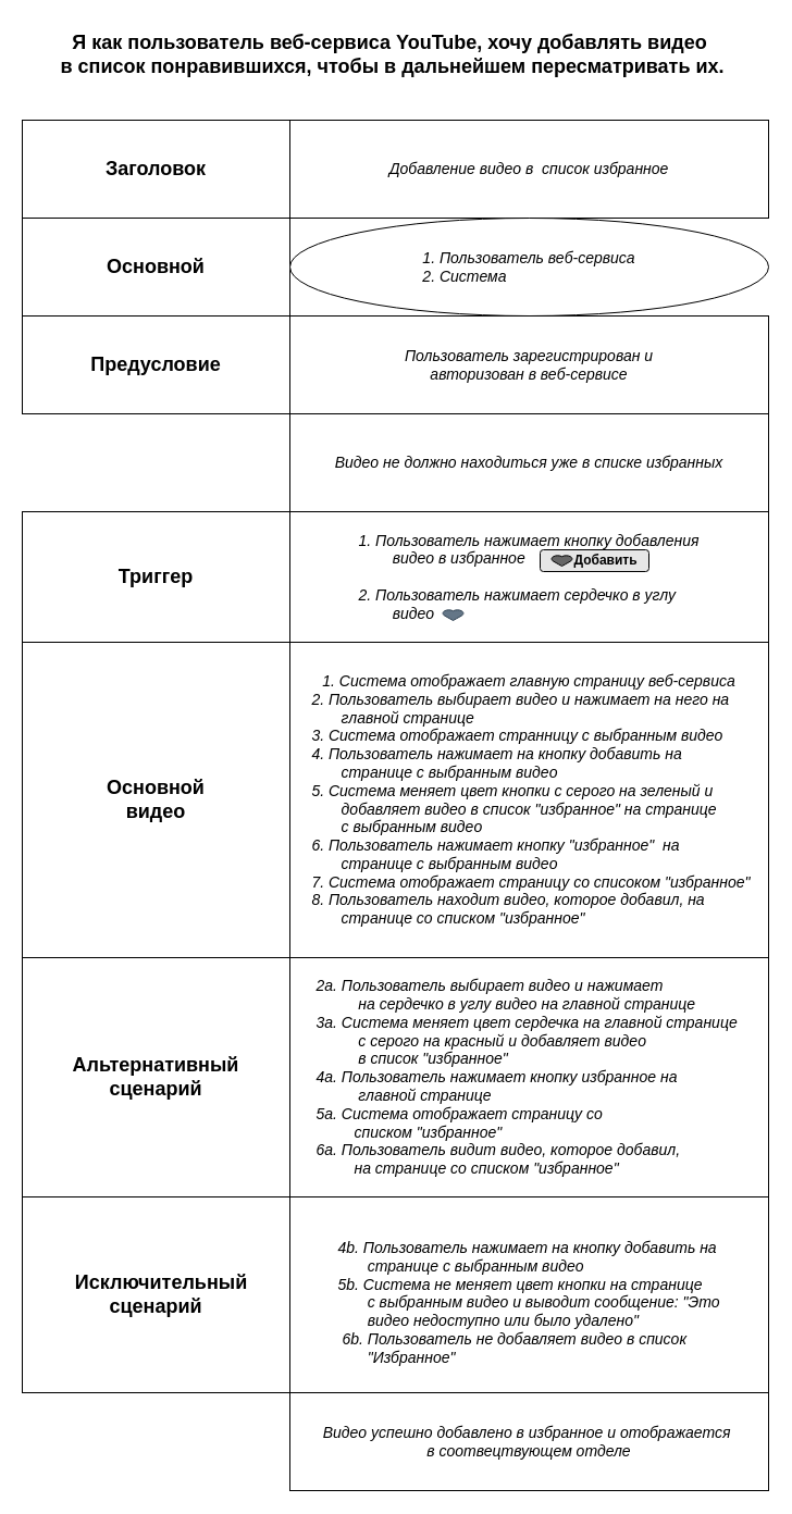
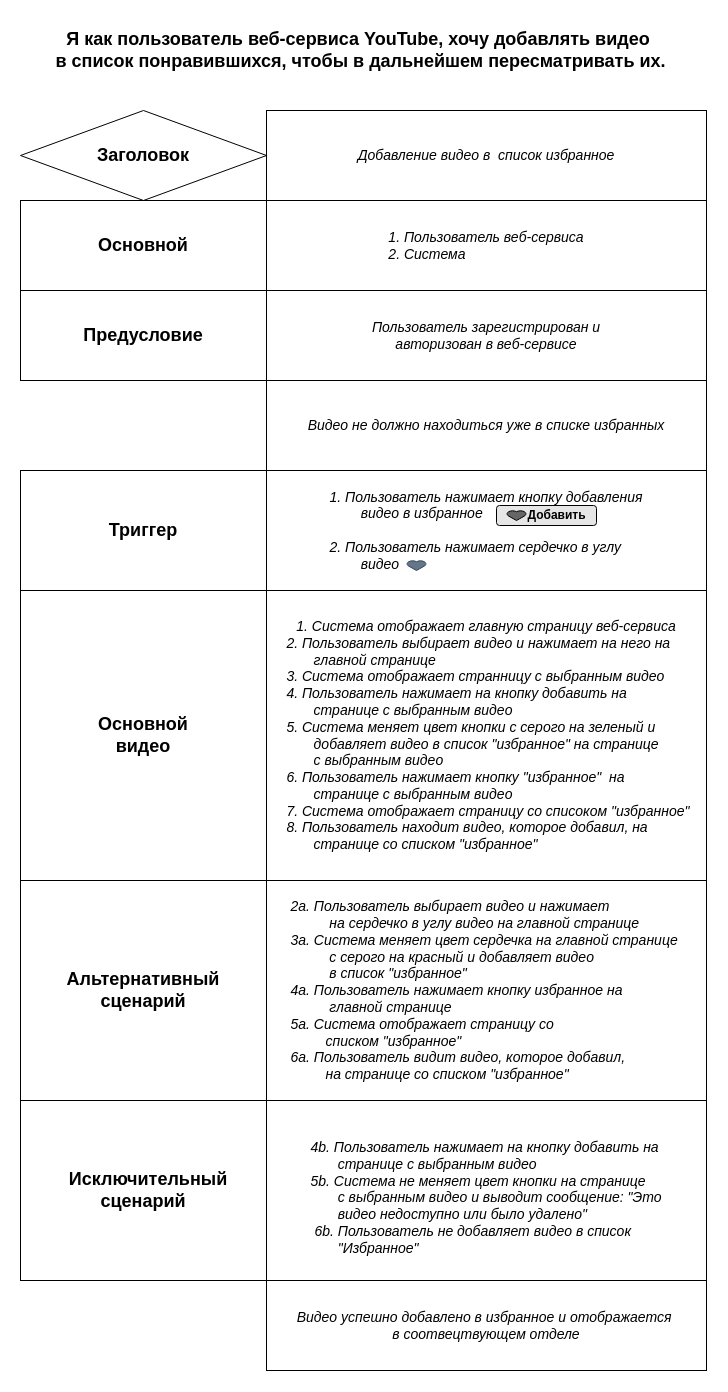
  <mxCell id="0" />
  <mxCell id="1" parent="0" />
- <mxCell id="2" value="&lt;b&gt;&lt;font style=&quot;font-size: 18px;&quot;&gt;Заголовок&lt;/font&gt;&lt;/b&gt;" style="rounded=0;whiteSpace=wrap;html=1;" vertex="1" parent="1"><mxGeometry x="20" y="110" width="246" height="90" as="geometry" /></mxCell>
+ <mxCell id="2" value="&lt;b&gt;&lt;font style=&quot;font-size: 18px;&quot;&gt;Заголовок&lt;/font&gt;&lt;/b&gt;" style="rhombus;whiteSpace=wrap;html=1;" vertex="1" parent="1"><mxGeometry x="20" y="110" width="246" height="90" as="geometry" /></mxCell>
  <mxCell id="3" value="&lt;font style=&quot;font-size: 14px;&quot;&gt;&lt;i&gt;Добавление видео в&amp;nbsp; список избранное&lt;/i&gt;&lt;/font&gt;" style="rounded=0;whiteSpace=wrap;html=1;" vertex="1" parent="1"><mxGeometry x="266" y="110" width="440" height="90" as="geometry" /></mxCell>
  <mxCell id="4" value="&lt;b style=&quot;&quot;&gt;&lt;font style=&quot;font-size: 18px;&quot;&gt;Основной&lt;/font&gt;&lt;/b&gt;" style="rounded=0;whiteSpace=wrap;html=1;" vertex="1" parent="1"><mxGeometry x="20" y="200" width="246" height="90" as="geometry" /></mxCell>
  <mxCell id="5" value="&lt;b style=&quot;&quot;&gt;&lt;font style=&quot;font-size: 18px;&quot;&gt;Предусловие&lt;/font&gt;&lt;/b&gt;" style="rounded=0;whiteSpace=wrap;html=1;" vertex="1" parent="1"><mxGeometry x="20" y="290" width="246" height="90" as="geometry" /></mxCell>
  <mxCell id="6" value="&lt;b style=&quot;&quot;&gt;&lt;font style=&quot;font-size: 18px;&quot;&gt;Триггер&lt;/font&gt;&lt;/b&gt;" style="rounded=0;whiteSpace=wrap;html=1;" vertex="1" parent="1"><mxGeometry x="20" y="470" width="246" height="120" as="geometry" /></mxCell>
  <mxCell id="7" value="&lt;b style=&quot;&quot;&gt;&lt;font style=&quot;font-size: 18px;&quot;&gt;Основной&lt;/font&gt;&lt;/b&gt;&lt;div&gt;&lt;font style=&quot;font-size: 18px;&quot;&gt;&lt;b&gt;видео&lt;/b&gt;&lt;/font&gt;&lt;/div&gt;" style="rounded=0;whiteSpace=wrap;html=1;" vertex="1" parent="1"><mxGeometry x="20" y="590" width="246" height="290" as="geometry" /></mxCell>
  <mxCell id="8" value="&lt;b style=&quot;&quot;&gt;&lt;font style=&quot;font-size: 18px;&quot;&gt;Альтернативный&lt;/font&gt;&lt;/b&gt;&lt;div&gt;&lt;font style=&quot;font-size: 18px;&quot;&gt;&lt;b&gt;сценарий&lt;/b&gt;&lt;/font&gt;&lt;/div&gt;" style="rounded=0;whiteSpace=wrap;html=1;" vertex="1" parent="1"><mxGeometry x="20" y="880" width="246" height="220" as="geometry" /></mxCell>
- <mxCell id="9" value="&lt;span style=&quot;font-size: 14px;&quot;&gt;&lt;i&gt;1. Пользователь веб-сервиса&lt;/i&gt;&lt;/span&gt;&lt;div style=&quot;text-align: justify;&quot;&gt;&lt;span style=&quot;font-size: 14px;&quot;&gt;&lt;i&gt;2. Cистема&lt;/i&gt;&lt;/span&gt;&lt;/div&gt;" style="ellipse;whiteSpace=wrap;html=1;" vertex="1" parent="1"><mxGeometry x="266" y="200" width="440" height="90" as="geometry" /></mxCell>
+ <mxCell id="9" value="&lt;span style=&quot;font-size: 14px;&quot;&gt;&lt;i&gt;1. Пользователь веб-сервиса&lt;/i&gt;&lt;/span&gt;&lt;div style=&quot;text-align: justify;&quot;&gt;&lt;span style=&quot;font-size: 14px;&quot;&gt;&lt;i&gt;2. Cистема&lt;/i&gt;&lt;/span&gt;&lt;/div&gt;" style="rounded=0;whiteSpace=wrap;html=1;" vertex="1" parent="1"><mxGeometry x="266" y="200" width="440" height="90" as="geometry" /></mxCell>
  <mxCell id="10" value="&lt;i&gt;&lt;font style=&quot;font-size: 14px;&quot;&gt;&amp;nbsp;Пользователь зарегистрирован и&amp;nbsp;&lt;/font&gt;&lt;/i&gt;&lt;div&gt;&lt;i&gt;&lt;font style=&quot;font-size: 14px;&quot;&gt;авторизован в веб-сервисе&lt;/font&gt;&lt;/i&gt;&lt;/div&gt;" style="rounded=0;whiteSpace=wrap;html=1;" vertex="1" parent="1"><mxGeometry x="266" y="290" width="440" height="90" as="geometry" /></mxCell>
  <mxCell id="11" value="&lt;font style=&quot;font-size: 14px;&quot;&gt;&lt;i&gt;Видео не должно находиться уже в списке избранных&lt;/i&gt;&lt;/font&gt;" style="rounded=0;whiteSpace=wrap;html=1;" vertex="1" parent="1"><mxGeometry x="266" y="380" width="440" height="90" as="geometry" /></mxCell>
  <mxCell id="12" value="&lt;div style=&quot;text-align: justify;&quot;&gt;&lt;i style=&quot;font-size: 14px; background-color: initial;&quot;&gt;1. Пользователь нажимает кнопку добавления&lt;/i&gt;&lt;/div&gt;&lt;div style=&quot;text-align: justify;&quot;&gt;&lt;span style=&quot;font-size: 14px;&quot;&gt;&lt;i&gt;&amp;nbsp; &amp;nbsp; &amp;nbsp; &amp;nbsp; видео в избранное&lt;/i&gt;&lt;/span&gt;&lt;/div&gt;&lt;div style=&quot;text-align: justify;&quot;&gt;&lt;span style=&quot;font-size: 14px;&quot;&gt;&lt;i&gt;&lt;br&gt;&lt;/i&gt;&lt;/span&gt;&lt;/div&gt;&lt;div style=&quot;text-align: justify;&quot;&gt;&lt;span style=&quot;font-size: 14px;&quot;&gt;&lt;i&gt;2. Пользователь нажимает сердечко в углу&lt;/i&gt;&lt;/span&gt;&lt;/div&gt;&lt;div style=&quot;text-align: justify;&quot;&gt;&lt;span style=&quot;font-size: 14px;&quot;&gt;&lt;i&gt;&amp;nbsp; &amp;nbsp; &amp;nbsp; &amp;nbsp; видео&amp;nbsp; &amp;nbsp; &amp;nbsp; &amp;nbsp; &amp;nbsp;&amp;nbsp;&lt;/i&gt;&lt;/span&gt;&lt;/div&gt;" style="rounded=0;whiteSpace=wrap;html=1;" vertex="1" parent="1"><mxGeometry x="266" y="470" width="440" height="120" as="geometry" /></mxCell>
  <mxCell id="13" value="&lt;font style=&quot;font-size: 14px;&quot;&gt;&lt;i&gt;1. Система отображает главную страницу веб-сервиса&lt;/i&gt;&lt;/font&gt;&lt;div style=&quot;text-align: justify;&quot;&gt;&lt;i&gt;&lt;font style=&quot;&quot;&gt;&lt;span style=&quot;font-size: 14px;&quot;&gt;&amp;nbsp;&lt;/span&gt;&lt;font style=&quot;font-size: 14px;&quot;&gt;2. Пользователь выбирает видео и нажимает на него на&amp;nbsp;&lt;/font&gt;&lt;/font&gt;&lt;/i&gt;&lt;/div&gt;&lt;div style=&quot;text-align: justify;&quot;&gt;&lt;i&gt;&lt;font style=&quot;&quot;&gt;&lt;font style=&quot;font-size: 14px;&quot;&gt;&amp;nbsp; &amp;nbsp; &amp;nbsp; &amp;nbsp; главной странице&lt;/font&gt;&lt;/font&gt;&lt;/i&gt;&lt;/div&gt;&lt;div style=&quot;text-align: justify;&quot;&gt;&lt;i&gt;&lt;font style=&quot;font-size: 14px;&quot;&gt;&amp;nbsp;3. Система отображает странницу с выбранным видео&lt;/font&gt;&lt;/i&gt;&lt;/div&gt;&lt;div style=&quot;text-align: justify;&quot;&gt;&lt;i&gt;&lt;font style=&quot;font-size: 14px;&quot;&gt;&amp;nbsp;4. Пользователь нажимает на кнопку добавить на&amp;nbsp;&lt;/font&gt;&lt;/i&gt;&lt;/div&gt;&lt;div style=&quot;text-align: justify;&quot;&gt;&lt;i&gt;&lt;font style=&quot;font-size: 14px;&quot;&gt;&amp;nbsp; &amp;nbsp; &amp;nbsp; &amp;nbsp; странице с выбранным видео&lt;/font&gt;&lt;/i&gt;&lt;/div&gt;&lt;div style=&quot;text-align: justify;&quot;&gt;&lt;i&gt;&lt;font style=&quot;font-size: 14px;&quot;&gt;&amp;nbsp;5. Система меняет цвет кнопки с серого на зеленый и&lt;/font&gt;&lt;/i&gt;&lt;/div&gt;&lt;div style=&quot;text-align: justify;&quot;&gt;&lt;i&gt;&lt;font style=&quot;font-size: 14px;&quot;&gt;&amp;nbsp; &amp;nbsp; &amp;nbsp; &amp;nbsp; добавляет видео в список &quot;избранное&quot; на странице&lt;/font&gt;&lt;/i&gt;&lt;/div&gt;&lt;div style=&quot;text-align: justify;&quot;&gt;&lt;i&gt;&lt;font style=&quot;font-size: 14px;&quot;&gt;&amp;nbsp; &amp;nbsp; &amp;nbsp; &amp;nbsp; с выбранным видео&lt;/font&gt;&lt;/i&gt;&lt;/div&gt;&lt;div style=&quot;text-align: justify;&quot;&gt;&lt;i&gt;&lt;font style=&quot;font-size: 14px;&quot;&gt;&amp;nbsp;6. Пользователь нажимает кнопку &quot;избранное&quot;&amp;nbsp; на&amp;nbsp;&lt;/font&gt;&lt;/i&gt;&lt;/div&gt;&lt;div style=&quot;text-align: justify;&quot;&gt;&lt;i&gt;&lt;font style=&quot;font-size: 14px;&quot;&gt;&amp;nbsp; &amp;nbsp; &amp;nbsp; &amp;nbsp; странице с выбранным видео&lt;/font&gt;&lt;/i&gt;&lt;/div&gt;&lt;div style=&quot;text-align: justify;&quot;&gt;&lt;i&gt;&lt;font style=&quot;font-size: 14px;&quot;&gt;&amp;nbsp;7. Система отображает страницу со списоком &quot;избранное&quot;&lt;/font&gt;&lt;/i&gt;&lt;/div&gt;&lt;div style=&quot;text-align: justify;&quot;&gt;&lt;i&gt;&lt;font style=&quot;font-size: 14px;&quot;&gt;&amp;nbsp;8. Пользователь находит видео, которое добавил, на&amp;nbsp;&lt;/font&gt;&lt;/i&gt;&lt;/div&gt;&lt;div style=&quot;text-align: justify;&quot;&gt;&lt;i&gt;&lt;font style=&quot;font-size: 14px;&quot;&gt;&amp;nbsp; &amp;nbsp; &amp;nbsp; &amp;nbsp; странице со списком&amp;nbsp;&lt;/font&gt;&lt;/i&gt;&lt;i style=&quot;background-color: initial;&quot;&gt;&lt;font style=&quot;font-size: 14px;&quot;&gt;&quot;избранное&quot;&lt;/font&gt;&lt;/i&gt;&lt;/div&gt;" style="rounded=0;whiteSpace=wrap;html=1;align=center;" vertex="1" parent="1"><mxGeometry x="266" y="590" width="440" height="290" as="geometry" /></mxCell>
  <mxCell id="14" value="&lt;i&gt;&lt;font style=&quot;font-size: 14px;&quot;&gt;Видео успешно добавлено в избранное и отображается&amp;nbsp;&lt;/font&gt;&lt;/i&gt;&lt;div&gt;&lt;i&gt;&lt;font style=&quot;font-size: 14px;&quot;&gt;в соотвецтвующем отделе&lt;/font&gt;&lt;/i&gt;&lt;/div&gt;" style="rounded=0;whiteSpace=wrap;html=1;" vertex="1" parent="1"><mxGeometry x="266" y="1280" width="440" height="90" as="geometry" /></mxCell>
  <mxCell id="15" value="&lt;div style=&quot;text-align: justify;&quot;&gt;&lt;i&gt;&lt;font style=&quot;&quot;&gt;&lt;font style=&quot;font-size: 14px;&quot;&gt;2a. Пользователь выбирает видео и нажимает&amp;nbsp;&lt;/font&gt;&lt;/font&gt;&lt;/i&gt;&lt;/div&gt;&lt;div style=&quot;text-align: justify;&quot;&gt;&lt;i&gt;&lt;font style=&quot;&quot;&gt;&lt;font style=&quot;font-size: 14px;&quot;&gt;&amp;nbsp; &amp;nbsp; &amp;nbsp; &amp;nbsp; &amp;nbsp; на сердечко в углу видео на главной странице&lt;/font&gt;&lt;/font&gt;&lt;/i&gt;&lt;/div&gt;&lt;div style=&quot;text-align: justify;&quot;&gt;&lt;i&gt;&lt;font style=&quot;font-size: 14px;&quot;&gt;3a. Система меняет цвет сердечка на главной странице&amp;nbsp;&lt;/font&gt;&lt;/i&gt;&lt;/div&gt;&lt;div style=&quot;text-align: justify;&quot;&gt;&lt;i style=&quot;background-color: initial;&quot;&gt;&lt;font style=&quot;font-size: 14px;&quot;&gt;&amp;nbsp; &amp;nbsp; &amp;nbsp; &amp;nbsp; &amp;nbsp; с серого на красный и добавляет видео&amp;nbsp;&lt;/font&gt;&lt;/i&gt;&lt;/div&gt;&lt;div style=&quot;text-align: justify;&quot;&gt;&lt;i style=&quot;background-color: initial;&quot;&gt;&lt;font style=&quot;font-size: 14px;&quot;&gt;&amp;nbsp; &amp;nbsp; &amp;nbsp; &amp;nbsp; &amp;nbsp; в список&amp;nbsp;&lt;/font&gt;&lt;/i&gt;&lt;i style=&quot;background-color: initial;&quot;&gt;&lt;font style=&quot;font-size: 14px;&quot;&gt;&quot;избранное&quot;&amp;nbsp;&lt;/font&gt;&lt;/i&gt;&lt;i style=&quot;background-color: initial;&quot;&gt;&lt;font style=&quot;font-size: 14px;&quot;&gt;&amp;nbsp;&amp;nbsp;&lt;/font&gt;&lt;/i&gt;&lt;/div&gt;&lt;div style=&quot;text-align: justify;&quot;&gt;&lt;i&gt;&lt;font style=&quot;font-size: 14px;&quot;&gt;4a. Пользователь нажимает кнопку избранное на&amp;nbsp;&lt;/font&gt;&lt;/i&gt;&lt;/div&gt;&lt;div style=&quot;text-align: justify;&quot;&gt;&lt;i&gt;&lt;font style=&quot;font-size: 14px;&quot;&gt;&amp;nbsp; &amp;nbsp; &amp;nbsp; &amp;nbsp; &amp;nbsp; главной странице&lt;/font&gt;&lt;/i&gt;&lt;/div&gt;&lt;div style=&quot;text-align: justify;&quot;&gt;&lt;i&gt;&lt;font style=&quot;font-size: 14px;&quot;&gt;5a. Система отображает страницу со&lt;/font&gt;&lt;/i&gt;&lt;/div&gt;&lt;div style=&quot;text-align: justify;&quot;&gt;&lt;i&gt;&lt;font style=&quot;font-size: 14px;&quot;&gt;&amp;nbsp; &amp;nbsp; &amp;nbsp; &amp;nbsp; &amp;nbsp;списком &quot;избранное&quot;&lt;/font&gt;&lt;/i&gt;&lt;/div&gt;&lt;div style=&quot;text-align: justify;&quot;&gt;&lt;i&gt;&lt;font style=&quot;font-size: 14px;&quot;&gt;6a. Пользователь видит видео, которое добавил,&lt;/font&gt;&lt;/i&gt;&lt;/div&gt;&lt;div style=&quot;text-align: justify;&quot;&gt;&lt;i&gt;&lt;font style=&quot;font-size: 14px;&quot;&gt;&amp;nbsp; &amp;nbsp; &amp;nbsp; &amp;nbsp; &amp;nbsp;на странице со списком&amp;nbsp;&lt;/font&gt;&lt;/i&gt;&lt;i style=&quot;background-color: initial;&quot;&gt;&lt;font style=&quot;font-size: 14px;&quot;&gt;&quot;избранное&quot;&lt;/font&gt;&lt;/i&gt;&lt;/div&gt;" style="rounded=0;whiteSpace=wrap;html=1;align=center;" vertex="1" parent="1"><mxGeometry x="266" y="880" width="440" height="220" as="geometry" /></mxCell>
  <mxCell id="16" value="" style="verticalLabelPosition=bottom;verticalAlign=top;html=1;shape=mxgraph.basic.heart;fillColor=#647687;strokeColor=#314354;fontColor=#ffffff;" vertex="1" parent="1"><mxGeometry x="406" y="560" width="20" height="10" as="geometry" /></mxCell>
  <mxCell id="17" value="" style="rounded=1;whiteSpace=wrap;html=1;fillColor=#E6E6E6;" vertex="1" parent="1"><mxGeometry x="496" y="505" width="100" height="20" as="geometry" /></mxCell>
  <mxCell id="18" value="" style="verticalLabelPosition=bottom;verticalAlign=top;html=1;shape=mxgraph.basic.heart;fillColor=#666666;" vertex="1" parent="1"><mxGeometry x="506" y="510" width="20" height="10" as="geometry" /></mxCell>
  <mxCell id="19" value="&lt;b&gt;Добавить&lt;/b&gt;" style="text;html=1;align=center;verticalAlign=middle;resizable=0;points=[];autosize=1;strokeColor=none;fillColor=none;" vertex="1" parent="1"><mxGeometry x="516" y="500" width="80" height="30" as="geometry" /></mxCell>
  <mxCell id="20" value="&lt;span style=&quot;font-size: 18px;&quot;&gt;&lt;b&gt;&amp;nbsp; Исключительный&lt;/b&gt;&lt;/span&gt;&lt;div&gt;&lt;span style=&quot;font-size: 18px;&quot;&gt;&lt;b&gt;сценарий&lt;/b&gt;&lt;/span&gt;&lt;/div&gt;" style="rounded=0;whiteSpace=wrap;html=1;" vertex="1" parent="1"><mxGeometry x="20" y="1100" width="246" height="180" as="geometry" /></mxCell>
  <mxCell id="21" value="&lt;br&gt;&lt;div style=&quot;text-align: justify;&quot;&gt;&lt;i&gt;&lt;font style=&quot;font-size: 14px;&quot;&gt;&amp;nbsp;4b. Пользователь нажимает на кнопку добавить на&amp;nbsp;&lt;/font&gt;&lt;/i&gt;&lt;/div&gt;&lt;div style=&quot;text-align: justify;&quot;&gt;&lt;i&gt;&lt;font style=&quot;font-size: 14px;&quot;&gt;&amp;nbsp; &amp;nbsp; &amp;nbsp; &amp;nbsp; странице с выбранным видео&lt;/font&gt;&lt;/i&gt;&lt;/div&gt;&lt;div style=&quot;text-align: justify;&quot;&gt;&lt;i&gt;&lt;font style=&quot;font-size: 14px;&quot;&gt;&amp;nbsp;5b. Система не меняет цвет кнопки на странице&lt;/font&gt;&lt;/i&gt;&lt;/div&gt;&lt;div style=&quot;text-align: justify;&quot;&gt;&lt;i&gt;&lt;font style=&quot;font-size: 14px;&quot;&gt;&amp;nbsp; &amp;nbsp; &amp;nbsp; &amp;nbsp; с выбранным видео и выводит сообщение: &quot;Это&amp;nbsp;&lt;/font&gt;&lt;/i&gt;&lt;/div&gt;&lt;div style=&quot;text-align: justify;&quot;&gt;&lt;i&gt;&lt;font style=&quot;font-size: 14px;&quot;&gt;&amp;nbsp; &amp;nbsp; &amp;nbsp; &amp;nbsp; видео недоступно&lt;/font&gt;&lt;/i&gt;&lt;i style=&quot;background-color: initial;&quot;&gt;&lt;font style=&quot;font-size: 14px;&quot;&gt;&amp;nbsp;или было удалено&quot;&lt;/font&gt;&lt;/i&gt;&lt;/div&gt;&lt;div style=&quot;text-align: justify;&quot;&gt;&lt;i&gt;&lt;font style=&quot;font-size: 14px;&quot;&gt;&amp;nbsp; 6b. Пользователь не добавляет видео в список&amp;nbsp;&lt;/font&gt;&lt;/i&gt;&lt;/div&gt;&lt;div style=&quot;text-align: justify;&quot;&gt;&lt;i&gt;&lt;font style=&quot;font-size: 14px;&quot;&gt;&amp;nbsp; &amp;nbsp; &amp;nbsp; &amp;nbsp; &quot;Избранное&quot;&lt;/font&gt;&lt;/i&gt;&lt;/div&gt;" style="rounded=0;whiteSpace=wrap;html=1;" vertex="1" parent="1"><mxGeometry x="266" y="1100" width="440" height="180" as="geometry" /></mxCell>
  <mxCell id="22" value="&lt;font style=&quot;font-size: 18px;&quot;&gt;&lt;b&gt;Я как пользователь веб-сервиса YouTube, хочу добавлять видео&amp;nbsp;&lt;/b&gt;&lt;/font&gt;&lt;div&gt;&lt;font style=&quot;font-size: 18px;&quot;&gt;&lt;b&gt;в список понравившихся, чтобы в дальнейшем пересматривать их.&lt;/b&gt;&lt;/font&gt;&lt;/div&gt;" style="text;html=1;align=center;verticalAlign=middle;resizable=0;points=[];autosize=1;strokeColor=none;fillColor=none;" vertex="1" parent="1"><mxGeometry x="45" y="20" width="630" height="60" as="geometry" /></mxCell>
